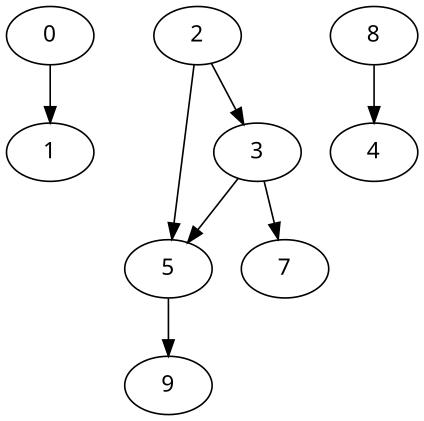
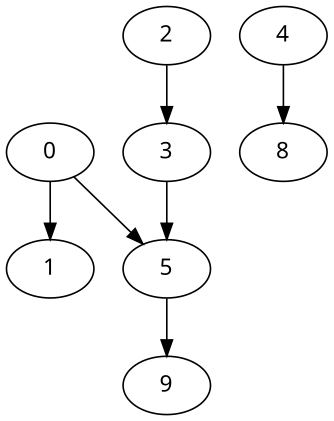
  digraph {
    fontname="Noto Sans"
    node [fontname="Noto Sans"]
    edge [fontname="Noto Sans"]
    0
    1
    2
    3
    5
-   7
    9
    4
    8
    0 -> 1
    2 -> 3
-   2 -> 5
+   0 -> 5
    3 -> 5
-   3 -> 7
    5 -> 9
-   8 -> 4
+   4 -> 8
  }
